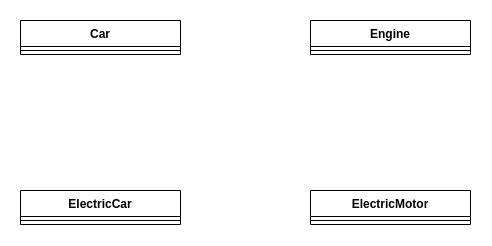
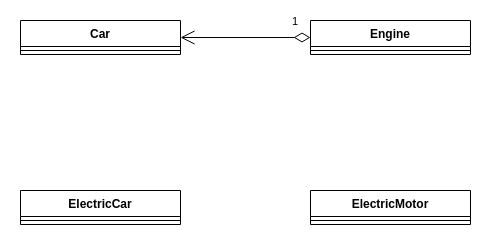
  <mxCell id="0" />
  <mxCell id="1" parent="0" />
  <mxCell id="2" value="Engine" style="swimlane;fontStyle=1;align=center;verticalAlign=top;childLayout=stackLayout;horizontal=1;startSize=26;horizontalStack=0;resizeParent=1;resizeParentMax=0;resizeLast=0;collapsible=1;marginBottom=0;" vertex="1" parent="1"><mxGeometry x="310" y="20" width="160" height="34" as="geometry" /></mxCell>
  <mxCell id="3" value="" style="line;strokeWidth=1;fillColor=none;align=left;verticalAlign=middle;spacingTop=-1;spacingLeft=3;spacingRight=3;rotatable=0;labelPosition=right;points=[];portConstraint=eastwest;" vertex="1" parent="2"><mxGeometry y="26" width="160" height="8" as="geometry" /></mxCell>
  <mxCell id="4" value="ElectricMotor" style="swimlane;fontStyle=1;align=center;verticalAlign=top;childLayout=stackLayout;horizontal=1;startSize=26;horizontalStack=0;resizeParent=1;resizeParentMax=0;resizeLast=0;collapsible=1;marginBottom=0;" vertex="1" parent="1"><mxGeometry x="310" y="190" width="160" height="34" as="geometry" /></mxCell>
  <mxCell id="5" value="" style="line;strokeWidth=1;fillColor=none;align=left;verticalAlign=middle;spacingTop=-1;spacingLeft=3;spacingRight=3;rotatable=0;labelPosition=right;points=[];portConstraint=eastwest;" vertex="1" parent="4"><mxGeometry y="26" width="160" height="8" as="geometry" /></mxCell>
  <mxCell id="6" value="Car" style="swimlane;fontStyle=1;align=center;verticalAlign=top;childLayout=stackLayout;horizontal=1;startSize=26;horizontalStack=0;resizeParent=1;resizeParentMax=0;resizeLast=0;collapsible=1;marginBottom=0;" vertex="1" parent="1"><mxGeometry x="20" y="20" width="160" height="34" as="geometry" /></mxCell>
  <mxCell id="7" value="" style="line;strokeWidth=1;fillColor=none;align=left;verticalAlign=middle;spacingTop=-1;spacingLeft=3;spacingRight=3;rotatable=0;labelPosition=right;points=[];portConstraint=eastwest;" vertex="1" parent="6"><mxGeometry y="26" width="160" height="8" as="geometry" /></mxCell>
  <mxCell id="8" value="ElectricCar" style="swimlane;fontStyle=1;align=center;verticalAlign=top;childLayout=stackLayout;horizontal=1;startSize=26;horizontalStack=0;resizeParent=1;resizeParentMax=0;resizeLast=0;collapsible=1;marginBottom=0;" vertex="1" parent="1"><mxGeometry x="20" y="190" width="160" height="34" as="geometry" /></mxCell>
  <mxCell id="9" value="" style="line;strokeWidth=1;fillColor=none;align=left;verticalAlign=middle;spacingTop=-1;spacingLeft=3;spacingRight=3;rotatable=0;labelPosition=right;points=[];portConstraint=eastwest;" vertex="1" parent="8"><mxGeometry y="26" width="160" height="8" as="geometry" /></mxCell>
+ <mxCell id="10" value="1" style="endArrow=open;html=1;endSize=12;startArrow=diamondThin;startSize=14;startFill=0;edgeStyle=orthogonalEdgeStyle;align=left;verticalAlign=bottom;rounded=0;exitX=0;exitY=0.5;exitDx=0;exitDy=0;entryX=1;entryY=0.5;entryDx=0;entryDy=0;" edge="1" parent="1" source="2" target="6"><mxGeometry x="-0.692" y="-7" relative="1" as="geometry"><mxPoint x="250" y="-30" as="sourcePoint" /><mxPoint x="410" y="-30" as="targetPoint" /><mxPoint as="offset" /></mxGeometry></mxCell>
